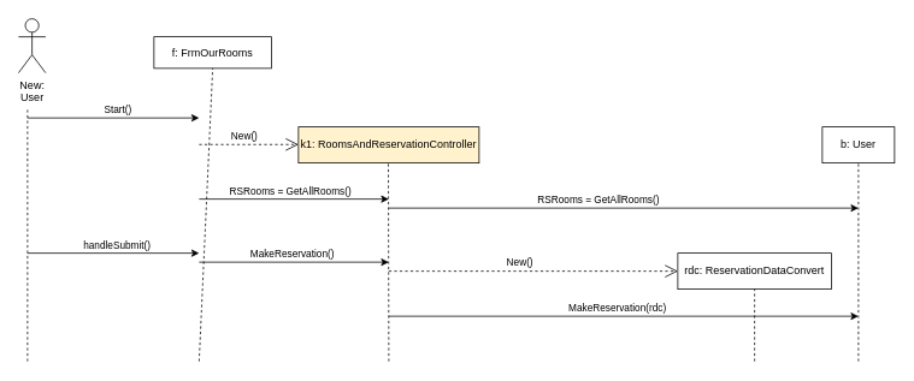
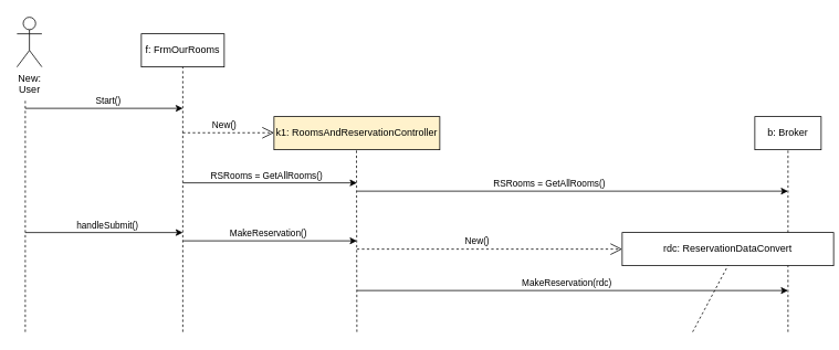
  <mxCell id="0" />
  <mxCell id="1" parent="0" />
  <mxCell id="2" value="New:&lt;br&gt;User" style="shape=umlActor;verticalLabelPosition=bottom;verticalAlign=top;html=1;outlineConnect=0;" parent="1" vertex="1"><mxGeometry x="20" y="20" width="30" height="60" as="geometry" /></mxCell>
  <mxCell id="3" value="" style="endArrow=none;dashed=1;html=1;rounded=0;" parent="1" edge="1"><mxGeometry width="50" height="50" relative="1" as="geometry"><mxPoint x="30" y="400" as="sourcePoint" /><mxPoint x="30" y="120" as="targetPoint" /></mxGeometry></mxCell>
- <mxCell id="4" value="f: FrmOurRooms" style="rounded=0;whiteSpace=wrap;html=1;" parent="1" vertex="1"><mxGeometry x="170" y="40" width="130" height="35" as="geometry" /></mxCell>
+ <mxCell id="4" value="f: FrmOurRooms" style="rounded=0;whiteSpace=wrap;html=1;" parent="1" vertex="1"><mxGeometry x="170" y="40" width="100" height="40" as="geometry" /></mxCell>
  <mxCell id="5" value="" style="endArrow=none;dashed=1;html=1;rounded=0;entryX=0.5;entryY=1;entryDx=0;entryDy=0;" parent="1" target="4" edge="1"><mxGeometry width="50" height="50" relative="1" as="geometry"><mxPoint x="220" y="400" as="sourcePoint" /><mxPoint x="450" y="250" as="targetPoint" /></mxGeometry></mxCell>
  <mxCell id="6" value="" style="endArrow=classic;html=1;rounded=0;" parent="1" edge="1"><mxGeometry width="50" height="50" relative="1" as="geometry"><mxPoint x="30" y="130" as="sourcePoint" /><mxPoint x="220" y="130" as="targetPoint" /></mxGeometry></mxCell>
  <mxCell id="7" value="Start()" style="edgeLabel;html=1;align=center;verticalAlign=middle;resizable=0;points=[];" parent="6" vertex="1" connectable="0"><mxGeometry x="0.04" y="-3" relative="1" as="geometry"><mxPoint y="-13" as="offset" /></mxGeometry></mxCell>
  <mxCell id="8" value="k1:&amp;nbsp;RoomsAndReservationController" style="rounded=0;whiteSpace=wrap;html=1;fillColor=#fff2cc;" parent="1" vertex="1"><mxGeometry x="330" y="140" width="200" height="40" as="geometry" /></mxCell>
  <mxCell id="9" value="New()" style="endArrow=open;endSize=12;dashed=1;html=1;rounded=0;" parent="1" edge="1"><mxGeometry x="-0.091" y="10" width="160" relative="1" as="geometry"><mxPoint x="220" y="159.5" as="sourcePoint" /><mxPoint x="330" y="159.5" as="targetPoint" /><mxPoint as="offset" /></mxGeometry></mxCell>
- <mxCell id="10" value="b: User" style="rounded=0;whiteSpace=wrap;html=1;" parent="1" vertex="1"><mxGeometry x="910" y="140" width="80" height="40" as="geometry" /></mxCell>
+ <mxCell id="10" value="b: Broker" style="rounded=0;whiteSpace=wrap;html=1;" parent="1" vertex="1"><mxGeometry x="910" y="140" width="80" height="40" as="geometry" /></mxCell>
  <mxCell id="11" value="" style="endArrow=none;dashed=1;html=1;rounded=0;entryX=0.5;entryY=1;entryDx=0;entryDy=0;" parent="1" target="10" edge="1"><mxGeometry width="50" height="50" relative="1" as="geometry"><mxPoint x="950" y="400" as="sourcePoint" /><mxPoint x="230" y="90" as="targetPoint" /></mxGeometry></mxCell>
  <mxCell id="12" value="" style="endArrow=none;dashed=1;html=1;rounded=0;" parent="1" edge="1"><mxGeometry width="50" height="50" relative="1" as="geometry"><mxPoint x="430" y="400" as="sourcePoint" /><mxPoint x="429.5" y="180" as="targetPoint" /></mxGeometry></mxCell>
  <mxCell id="13" value="" style="endArrow=classic;html=1;rounded=0;" parent="1" edge="1"><mxGeometry width="50" height="50" relative="1" as="geometry"><mxPoint x="220" y="220" as="sourcePoint" /><mxPoint x="430" y="220" as="targetPoint" /></mxGeometry></mxCell>
  <mxCell id="14" value="RSRooms = GetAllRooms()" style="edgeLabel;html=1;align=center;verticalAlign=middle;resizable=0;points=[];" parent="13" vertex="1" connectable="0"><mxGeometry x="0.225" y="2" relative="1" as="geometry"><mxPoint x="-29" y="-8" as="offset" /></mxGeometry></mxCell>
  <mxCell id="15" value="" style="endArrow=classic;html=1;rounded=0;" parent="1" edge="1"><mxGeometry width="50" height="50" relative="1" as="geometry"><mxPoint x="430" y="230" as="sourcePoint" /><mxPoint x="950" y="230" as="targetPoint" /></mxGeometry></mxCell>
  <mxCell id="16" value="RSRooms = GetAllRooms()" style="edgeLabel;html=1;align=center;verticalAlign=middle;resizable=0;points=[];" parent="15" vertex="1" connectable="0"><mxGeometry x="0.225" y="2" relative="1" as="geometry"><mxPoint x="-88" y="-8" as="offset" /></mxGeometry></mxCell>
  <mxCell id="17" value="" style="endArrow=classic;html=1;rounded=0;" parent="1" edge="1"><mxGeometry width="50" height="50" relative="1" as="geometry"><mxPoint x="30" y="280" as="sourcePoint" /><mxPoint x="220" y="280" as="targetPoint" /></mxGeometry></mxCell>
  <mxCell id="18" value="handleSubmit()" style="edgeLabel;html=1;align=center;verticalAlign=middle;resizable=0;points=[];" parent="17" vertex="1" connectable="0"><mxGeometry x="0.032" relative="1" as="geometry"><mxPoint y="-10" as="offset" /></mxGeometry></mxCell>
  <mxCell id="19" value="" style="endArrow=classic;html=1;rounded=0;" parent="1" edge="1"><mxGeometry width="50" height="50" relative="1" as="geometry"><mxPoint x="220" y="290" as="sourcePoint" /><mxPoint x="430" y="290" as="targetPoint" /></mxGeometry></mxCell>
  <mxCell id="20" value="MakeReservation()" style="edgeLabel;html=1;align=center;verticalAlign=middle;resizable=0;points=[];" parent="19" vertex="1" connectable="0"><mxGeometry x="-0.032" y="5" relative="1" as="geometry"><mxPoint y="-5" as="offset" /></mxGeometry></mxCell>
  <mxCell id="21" value="New()" style="endArrow=open;endSize=12;dashed=1;html=1;rounded=0;entryX=0;entryY=0.5;entryDx=0;entryDy=0;" parent="1" target="22" edge="1"><mxGeometry x="-0.091" y="10" width="160" relative="1" as="geometry"><mxPoint x="430" y="300" as="sourcePoint" /><mxPoint x="840" y="300" as="targetPoint" /><mxPoint as="offset" /></mxGeometry></mxCell>
- <mxCell id="22" value="rdc:&amp;nbsp;ReservationDataConvert" style="rounded=0;whiteSpace=wrap;html=1;" parent="1" vertex="1"><mxGeometry x="750" y="280" width="170" height="40" as="geometry" /></mxCell>
+ <mxCell id="22" value="rdc:&amp;nbsp;ReservationDataConvert" style="rounded=0;whiteSpace=wrap;html=1;" parent="1" vertex="1"><mxGeometry x="750" y="280" width="255" height="40" as="geometry" /></mxCell>
  <mxCell id="23" value="" style="endArrow=classic;html=1;rounded=0;" parent="1" edge="1"><mxGeometry width="50" height="50" relative="1" as="geometry"><mxPoint x="430" y="350" as="sourcePoint" /><mxPoint x="950" y="350" as="targetPoint" /></mxGeometry></mxCell>
  <mxCell id="24" value="MakeReservation(rdc)" style="edgeLabel;html=1;align=center;verticalAlign=middle;resizable=0;points=[];" parent="23" vertex="1" connectable="0"><mxGeometry x="-0.032" y="5" relative="1" as="geometry"><mxPoint y="-5" as="offset" /></mxGeometry></mxCell>
  <mxCell id="25" value="" style="endArrow=none;dashed=1;html=1;rounded=0;entryX=0.5;entryY=1;entryDx=0;entryDy=0;" parent="1" target="22" edge="1"><mxGeometry width="50" height="50" relative="1" as="geometry"><mxPoint x="835" y="400" as="sourcePoint" /><mxPoint x="230" y="90" as="targetPoint" /></mxGeometry></mxCell>
